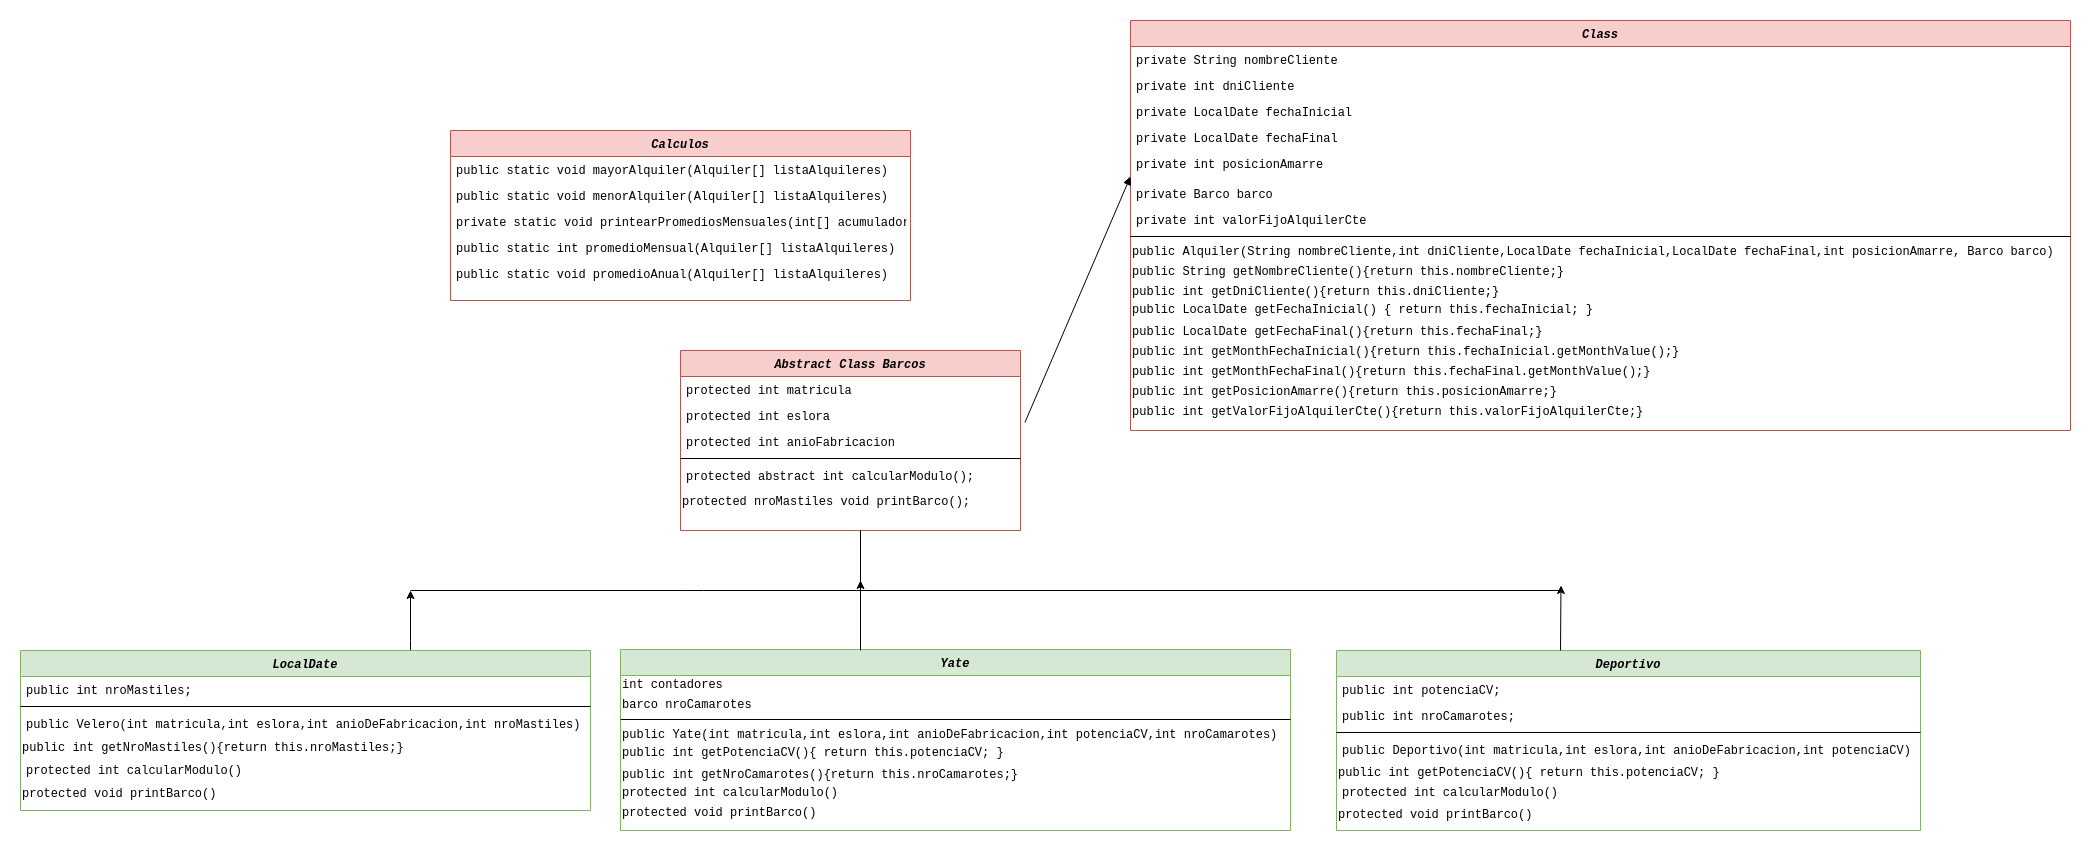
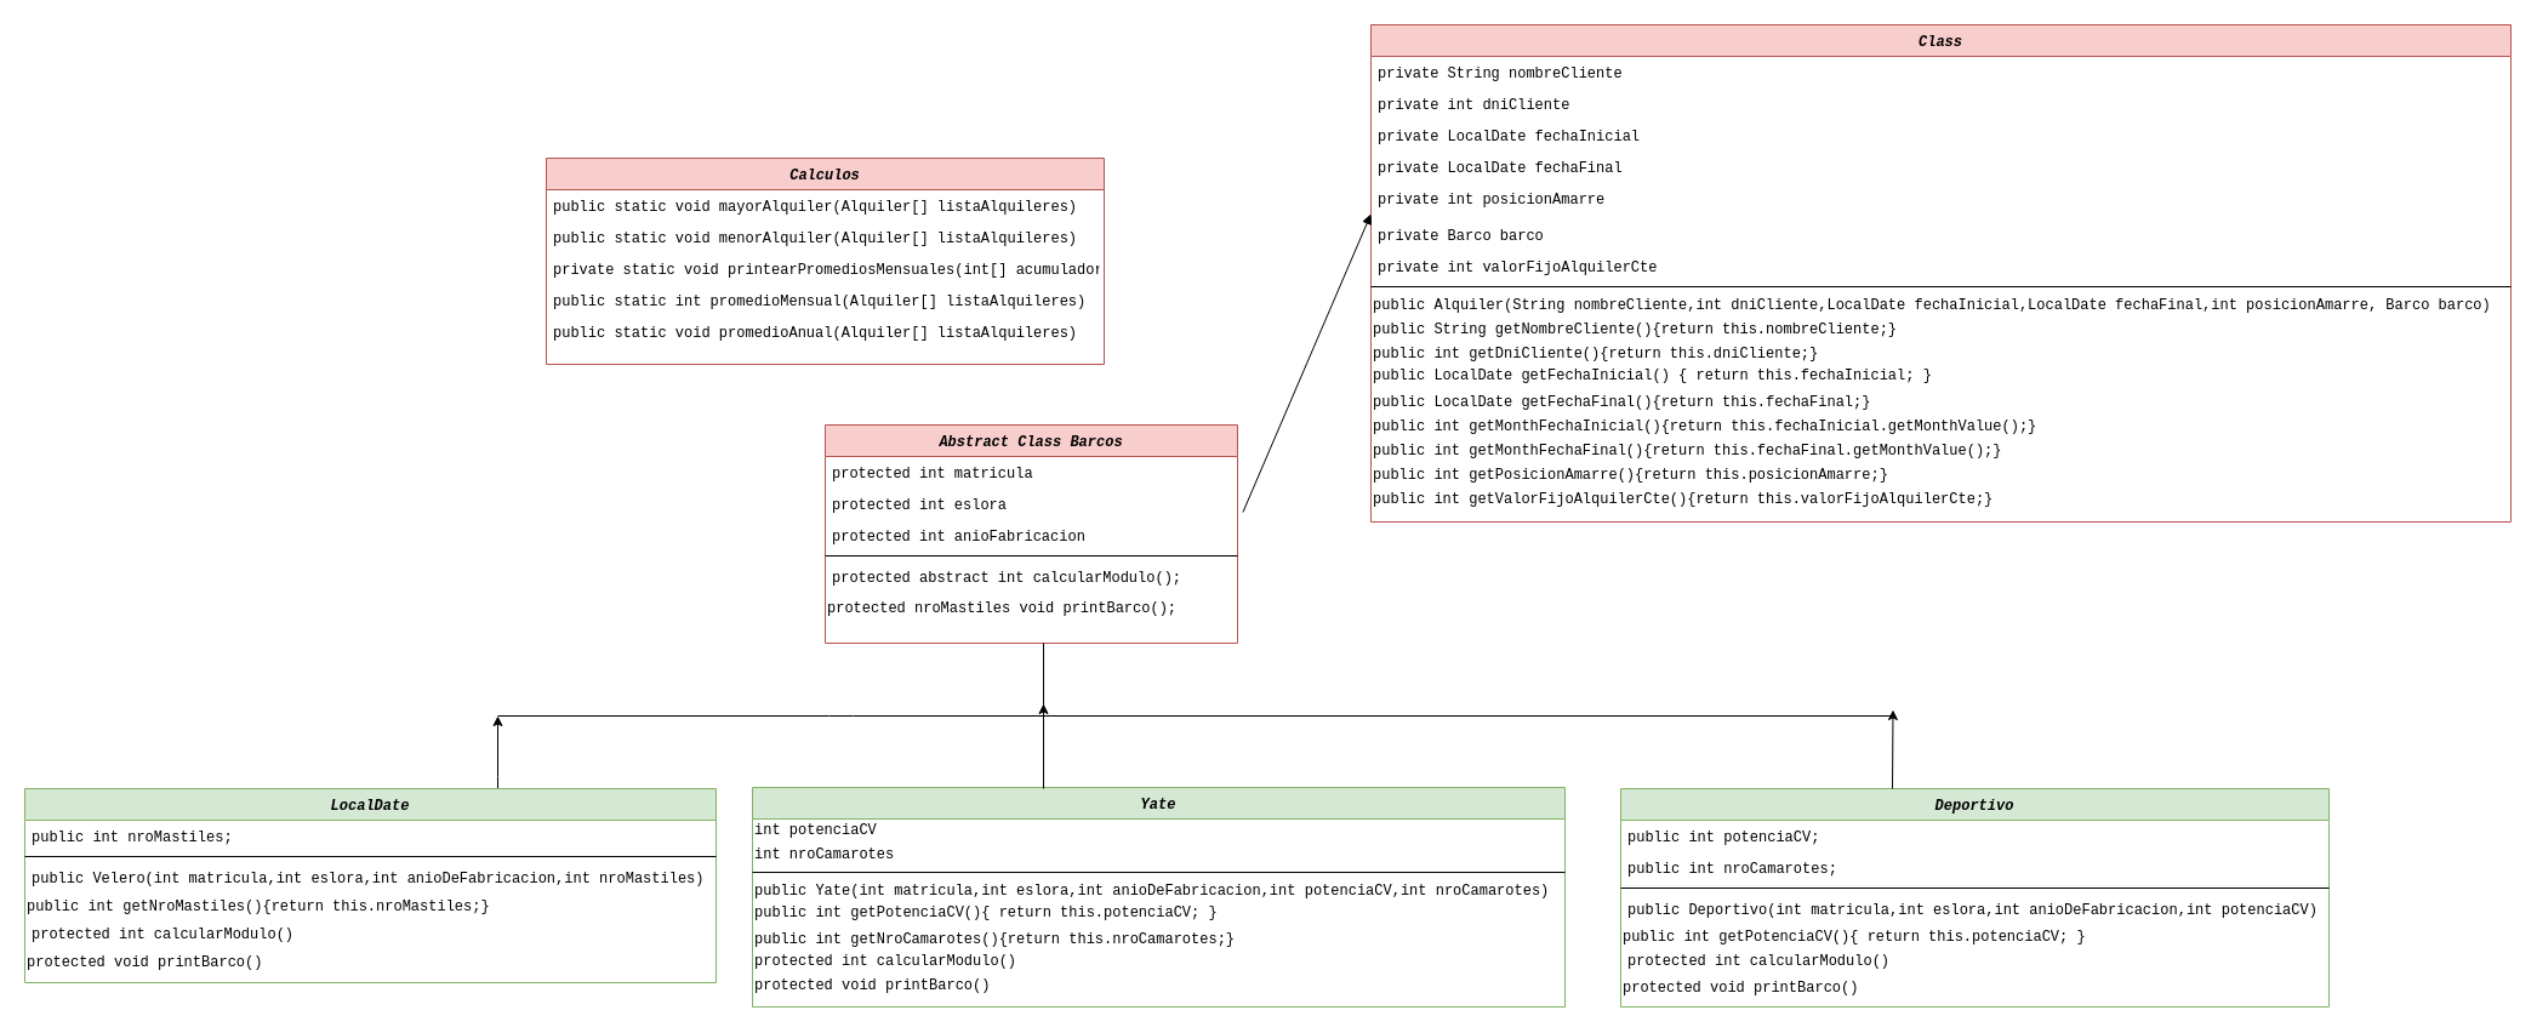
  <mxCell id="0" />
  <mxCell id="1" parent="0" />
  <mxCell id="2" value="Abstract Class Barcos" style="swimlane;fontStyle=3;align=center;verticalAlign=top;childLayout=stackLayout;horizontal=1;startSize=26;horizontalStack=0;resizeParent=1;resizeLast=0;collapsible=1;marginBottom=0;rounded=0;shadow=0;strokeWidth=1;fillColor=#f8cecc;strokeColor=#b85450;fontFamily=Courier New;" parent="1" vertex="1"><mxGeometry x="680" y="350" width="340" height="180" as="geometry"><mxRectangle x="230" y="140" width="160" height="26" as="alternateBounds" /></mxGeometry></mxCell>
  <mxCell id="3" value="protected int matricula" style="text;align=left;verticalAlign=top;spacingLeft=4;spacingRight=4;overflow=hidden;rotatable=0;points=[[0,0.5],[1,0.5]];portConstraint=eastwest;fontFamily=Courier New;" parent="2" vertex="1"><mxGeometry y="26" width="340" height="26" as="geometry" /></mxCell>
  <mxCell id="4" value="protected int eslora" style="text;align=left;verticalAlign=top;spacingLeft=4;spacingRight=4;overflow=hidden;rotatable=0;points=[[0,0.5],[1,0.5]];portConstraint=eastwest;rounded=0;shadow=0;html=0;fontFamily=Courier New;" parent="2" vertex="1"><mxGeometry y="52" width="340" height="26" as="geometry" /></mxCell>
  <mxCell id="5" value="protected int anioFabricacion" style="text;align=left;verticalAlign=top;spacingLeft=4;spacingRight=4;overflow=hidden;rotatable=0;points=[[0,0.5],[1,0.5]];portConstraint=eastwest;rounded=0;shadow=0;html=0;fontFamily=Courier New;" parent="2" vertex="1"><mxGeometry y="78" width="340" height="26" as="geometry" /></mxCell>
  <mxCell id="6" value="" style="line;html=1;strokeWidth=1;align=left;verticalAlign=middle;spacingTop=-1;spacingLeft=3;spacingRight=3;rotatable=0;labelPosition=right;points=[];portConstraint=eastwest;" parent="2" vertex="1"><mxGeometry y="104" width="340" height="8" as="geometry" /></mxCell>
  <mxCell id="7" value="protected abstract int calcularModulo();" style="text;align=left;verticalAlign=top;spacingLeft=4;spacingRight=4;overflow=hidden;rotatable=0;points=[[0,0.5],[1,0.5]];portConstraint=eastwest;fontFamily=Courier New;" parent="2" vertex="1"><mxGeometry y="112" width="340" height="26" as="geometry" /></mxCell>
  <mxCell id="8" value="protected nroMastiles void printBarco();" style="text;html=1;align=left;verticalAlign=top;resizable=0;points=[];autosize=1;fontFamily=Courier New;" parent="2" vertex="1"><mxGeometry y="138" width="340" height="20" as="geometry" /></mxCell>
  <mxCell id="9" style="edgeStyle=orthogonalEdgeStyle;rounded=0;orthogonalLoop=1;jettySize=auto;html=1;" parent="1" source="10" edge="1"><mxGeometry relative="1" as="geometry"><mxPoint x="410" y="590" as="targetPoint" /><Array as="points"><mxPoint x="410" y="640" /><mxPoint x="410" y="640" /></Array></mxGeometry></mxCell>
  <mxCell id="10" value="LocalDate" style="swimlane;fontStyle=3;align=center;verticalAlign=top;childLayout=stackLayout;horizontal=1;startSize=26;horizontalStack=0;resizeParent=1;resizeLast=0;collapsible=1;marginBottom=0;rounded=0;shadow=0;strokeWidth=1;fillColor=#d5e8d4;strokeColor=#82b366;fontFamily=Courier New;" parent="1" vertex="1"><mxGeometry x="20" y="650" width="570" height="160" as="geometry"><mxRectangle x="130" y="380" width="160" height="26" as="alternateBounds" /></mxGeometry></mxCell>
  <mxCell id="11" value="public int nroMastiles;" style="text;align=left;verticalAlign=top;spacingLeft=4;spacingRight=4;overflow=hidden;rotatable=0;points=[[0,0.5],[1,0.5]];portConstraint=eastwest;fontFamily=Courier New;" parent="10" vertex="1"><mxGeometry y="26" width="570" height="26" as="geometry" /></mxCell>
  <mxCell id="12" value="" style="line;html=1;strokeWidth=1;align=left;verticalAlign=middle;spacingTop=-1;spacingLeft=3;spacingRight=3;rotatable=0;labelPosition=right;points=[];portConstraint=eastwest;" parent="10" vertex="1"><mxGeometry y="52" width="570" height="8" as="geometry" /></mxCell>
  <mxCell id="13" value="public Velero(int matricula,int eslora,int anioDeFabricacion,int nroMastiles)" style="text;align=left;verticalAlign=top;spacingLeft=4;spacingRight=4;overflow=hidden;rotatable=0;points=[[0,0.5],[1,0.5]];portConstraint=eastwest;fontStyle=0;fontFamily=Courier New;" parent="10" vertex="1"><mxGeometry y="60" width="570" height="26" as="geometry" /></mxCell>
  <mxCell id="14" value="public int getNroMastiles(){return this.nroMastiles;}" style="text;align=left;verticalAlign=middle;resizable=0;points=[];autosize=1;fontFamily=Courier New;fontColor=#000000;" vertex="1" parent="10"><mxGeometry y="86" width="570" height="20" as="geometry" /></mxCell>
  <mxCell id="15" value="protected int calcularModulo()" style="text;align=left;verticalAlign=top;spacingLeft=4;spacingRight=4;overflow=hidden;rotatable=0;points=[[0,0.5],[1,0.5]];portConstraint=eastwest;fontFamily=Courier New;" parent="10" vertex="1"><mxGeometry y="106" width="570" height="26" as="geometry" /></mxCell>
  <mxCell id="16" value=" protected void printBarco()" style="text;align=left;verticalAlign=middle;resizable=0;points=[];autosize=1;fontFamily=Courier New;" vertex="1" parent="10"><mxGeometry y="132" width="570" height="20" as="geometry" /></mxCell>
  <mxCell id="17" value="Yate" style="swimlane;fontStyle=3;align=center;verticalAlign=top;childLayout=stackLayout;horizontal=1;startSize=26;horizontalStack=0;resizeParent=1;resizeLast=0;collapsible=1;marginBottom=0;rounded=0;shadow=0;strokeWidth=1;fillColor=#d5e8d4;strokeColor=#82b366;fontFamily=Courier New;" parent="1" vertex="1"><mxGeometry x="620" y="649" width="670" height="181" as="geometry"><mxRectangle x="340" y="380" width="170" height="26" as="alternateBounds" /></mxGeometry></mxCell>
- <mxCell id="18" value="&lt;span style=&quot;&quot;&gt;int contadores&lt;/span&gt;" style="text;html=1;align=left;verticalAlign=middle;resizable=0;points=[];autosize=1;fontColor=#000000;fontFamily=Courier New;" vertex="1" parent="17"><mxGeometry y="26" width="670" height="20" as="geometry" /></mxCell>
- <mxCell id="19" value="&lt;span style=&quot;&quot;&gt;barco nroCamarotes&lt;/span&gt;" style="text;html=1;align=left;verticalAlign=middle;resizable=0;points=[];autosize=1;fontColor=#000000;fontFamily=Courier New;" vertex="1" parent="17"><mxGeometry y="46" width="670" height="20" as="geometry" /></mxCell>
+ <mxCell id="18" value="&lt;span style=&quot;&quot;&gt;int potenciaCV&lt;/span&gt;" style="text;html=1;align=left;verticalAlign=middle;resizable=0;points=[];autosize=1;fontColor=#000000;fontFamily=Courier New;" vertex="1" parent="17"><mxGeometry y="26" width="670" height="20" as="geometry" /></mxCell>
+ <mxCell id="19" value="&lt;span style=&quot;&quot;&gt;int nroCamarotes&lt;/span&gt;" style="text;html=1;align=left;verticalAlign=middle;resizable=0;points=[];autosize=1;fontColor=#000000;fontFamily=Courier New;" vertex="1" parent="17"><mxGeometry y="46" width="670" height="20" as="geometry" /></mxCell>
  <mxCell id="20" value="" style="line;html=1;strokeWidth=1;align=left;verticalAlign=middle;spacingTop=-1;spacingLeft=3;spacingRight=3;rotatable=0;labelPosition=right;points=[];portConstraint=eastwest;" parent="17" vertex="1"><mxGeometry y="66" width="670" height="8" as="geometry" /></mxCell>
  <mxCell id="21" value="public Yate(int matricula,int eslora,int anioDeFabricacion,int potenciaCV,int nroCamarotes)" style="text;align=left;verticalAlign=middle;resizable=0;points=[];autosize=1;fontColor=#000000;fontFamily=Courier New;" vertex="1" parent="17"><mxGeometry y="74" width="670" height="20" as="geometry" /></mxCell>
  <mxCell id="22" value="public int getPotenciaCV(){ return this.potenciaCV; }" style="text;html=1;align=left;verticalAlign=middle;resizable=0;points=[];autosize=1;fontColor=#000000;fontFamily=Courier New;" vertex="1" parent="17"><mxGeometry y="94" width="670" height="20" as="geometry" /></mxCell>
  <mxCell id="23" value="public int getNroCamarotes(){return this.nroCamarotes;}" style="text;align=left;verticalAlign=middle;resizable=0;points=[];autosize=1;fontColor=#000000;fontFamily=Courier New;" vertex="1" parent="17"><mxGeometry y="114" width="670" height="20" as="geometry" /></mxCell>
  <mxCell id="24" value="&lt;span style=&quot;&quot;&gt;protected int calcularModulo()&lt;/span&gt;" style="text;html=1;align=left;verticalAlign=middle;resizable=0;points=[];autosize=1;fontColor=#000000;fontFamily=Courier New;" vertex="1" parent="17"><mxGeometry y="134" width="670" height="20" as="geometry" /></mxCell>
  <mxCell id="25" value="protected void printBarco()" style="text;html=1;align=left;verticalAlign=middle;resizable=0;points=[];autosize=1;fontColor=#000000;fontFamily=Courier New;" vertex="1" parent="17"><mxGeometry y="154" width="670" height="20" as="geometry" /></mxCell>
  <mxCell id="26" value="Class" style="swimlane;fontStyle=3;align=center;verticalAlign=top;childLayout=stackLayout;horizontal=1;startSize=26;horizontalStack=0;resizeParent=1;resizeLast=0;collapsible=1;marginBottom=0;rounded=0;shadow=0;strokeWidth=1;fillColor=#f8cecc;strokeColor=#b85450;fontFamily=Courier New;" parent="1" vertex="1"><mxGeometry x="1130" y="20" width="940" height="410" as="geometry"><mxRectangle x="550" y="140" width="160" height="26" as="alternateBounds" /></mxGeometry></mxCell>
  <mxCell id="27" value="private String nombreCliente" style="text;align=left;verticalAlign=top;spacingLeft=4;spacingRight=4;overflow=hidden;rotatable=0;points=[[0,0.5],[1,0.5]];portConstraint=eastwest;fontFamily=Courier New;" parent="26" vertex="1"><mxGeometry y="26" width="940" height="26" as="geometry" /></mxCell>
  <mxCell id="28" value="private int dniCliente" style="text;align=left;verticalAlign=top;spacingLeft=4;spacingRight=4;overflow=hidden;rotatable=0;points=[[0,0.5],[1,0.5]];portConstraint=eastwest;rounded=0;shadow=0;html=0;fontFamily=Courier New;" parent="26" vertex="1"><mxGeometry y="52" width="940" height="26" as="geometry" /></mxCell>
  <mxCell id="29" value="private LocalDate fechaInicial" style="text;align=left;verticalAlign=top;spacingLeft=4;spacingRight=4;overflow=hidden;rotatable=0;points=[[0,0.5],[1,0.5]];portConstraint=eastwest;rounded=0;shadow=0;html=0;fontFamily=Courier New;" parent="26" vertex="1"><mxGeometry y="78" width="940" height="26" as="geometry" /></mxCell>
  <mxCell id="30" value="private LocalDate fechaFinal" style="text;align=left;verticalAlign=top;spacingLeft=4;spacingRight=4;overflow=hidden;rotatable=0;points=[[0,0.5],[1,0.5]];portConstraint=eastwest;rounded=0;shadow=0;html=0;fontFamily=Courier New;" parent="26" vertex="1"><mxGeometry y="104" width="940" height="26" as="geometry" /></mxCell>
  <mxCell id="31" value="private int posicionAmarre" style="text;align=left;verticalAlign=top;spacingLeft=4;spacingRight=4;overflow=hidden;rotatable=0;points=[[0,0.5],[1,0.5]];portConstraint=eastwest;rounded=0;shadow=0;html=0;fontFamily=Courier New;" parent="26" vertex="1"><mxGeometry y="130" width="940" height="30" as="geometry" /></mxCell>
  <mxCell id="32" value="private Barco barco" style="text;align=left;verticalAlign=top;spacingLeft=4;spacingRight=4;overflow=hidden;rotatable=0;points=[[0,0.5],[1,0.5]];portConstraint=eastwest;fontFamily=Courier New;" parent="26" vertex="1"><mxGeometry y="160" width="940" height="26" as="geometry" /></mxCell>
  <mxCell id="33" value="private int valorFijoAlquilerCte" style="text;align=left;verticalAlign=top;spacingLeft=4;spacingRight=4;overflow=hidden;rotatable=0;points=[[0,0.5],[1,0.5]];portConstraint=eastwest;fontFamily=Courier New;" parent="26" vertex="1"><mxGeometry y="186" width="940" height="26" as="geometry" /></mxCell>
  <mxCell id="34" value="" style="line;html=1;strokeWidth=1;align=left;verticalAlign=middle;spacingTop=-1;spacingLeft=3;spacingRight=3;rotatable=0;labelPosition=right;points=[];portConstraint=eastwest;" parent="26" vertex="1"><mxGeometry y="212" width="940" height="8" as="geometry" /></mxCell>
  <mxCell id="35" value="public Alquiler(String nombreCliente,int dniCliente,LocalDate fechaInicial,LocalDate fechaFinal,int posicionAmarre, Barco barco)" style="text;align=left;verticalAlign=middle;resizable=0;points=[];autosize=1;fontColor=#000000;fontFamily=Courier New;" vertex="1" parent="26"><mxGeometry y="220" width="940" height="20" as="geometry" /></mxCell>
  <mxCell id="36" value="public String getNombreCliente(){return this.nombreCliente;}" style="text;align=left;verticalAlign=middle;resizable=0;points=[];autosize=1;fontColor=#000000;fontFamily=Courier New;" vertex="1" parent="26"><mxGeometry y="240" width="940" height="20" as="geometry" /></mxCell>
  <mxCell id="37" value="public int getDniCliente(){return this.dniCliente;}" style="text;align=left;verticalAlign=middle;resizable=0;points=[];autosize=1;fontColor=#000000;fontFamily=Courier New;" vertex="1" parent="26"><mxGeometry y="260" width="940" height="20" as="geometry" /></mxCell>
  <mxCell id="38" value="&lt;span style=&quot;&quot;&gt;public LocalDate getFechaInicial() { return this.fechaInicial; }&lt;/span&gt;" style="text;html=1;align=left;verticalAlign=middle;resizable=0;points=[];autosize=1;fontColor=#000000;fontFamily=Courier New;" vertex="1" parent="26"><mxGeometry y="280" width="940" height="20" as="geometry" /></mxCell>
  <mxCell id="39" value="public LocalDate getFechaFinal(){return this.fechaFinal;}" style="text;align=left;verticalAlign=middle;resizable=0;points=[];autosize=1;fontColor=#000000;fontFamily=Courier New;" vertex="1" parent="26"><mxGeometry y="300" width="940" height="20" as="geometry" /></mxCell>
  <mxCell id="40" value="public int getMonthFechaInicial(){return this.fechaInicial.getMonthValue();}" style="text;align=left;verticalAlign=middle;resizable=0;points=[];autosize=1;fontColor=#000000;fontFamily=Courier New;" vertex="1" parent="26"><mxGeometry y="320" width="940" height="20" as="geometry" /></mxCell>
  <mxCell id="41" value="public int getMonthFechaFinal(){return this.fechaFinal.getMonthValue();}" style="text;align=left;verticalAlign=middle;resizable=0;points=[];autosize=1;fontColor=#000000;fontFamily=Courier New;" vertex="1" parent="26"><mxGeometry y="340" width="940" height="20" as="geometry" /></mxCell>
  <mxCell id="42" value="public int getPosicionAmarre(){return this.posicionAmarre;}" style="text;align=left;verticalAlign=middle;resizable=0;points=[];autosize=1;fontColor=#000000;fontFamily=Courier New;" vertex="1" parent="26"><mxGeometry y="360" width="940" height="20" as="geometry" /></mxCell>
  <mxCell id="43" value="public int getValorFijoAlquilerCte(){return this.valorFijoAlquilerCte;}" style="text;align=left;verticalAlign=middle;resizable=0;points=[];autosize=1;fontColor=#000000;fontFamily=Courier New;" vertex="1" parent="26"><mxGeometry y="380" width="940" height="20" as="geometry" /></mxCell>
  <mxCell id="44" value="Deportivo" style="swimlane;fontStyle=3;align=center;verticalAlign=top;childLayout=stackLayout;horizontal=1;startSize=26;horizontalStack=0;resizeParent=1;resizeLast=0;collapsible=1;marginBottom=0;rounded=0;shadow=0;strokeWidth=1;fillColor=#d5e8d4;strokeColor=#82b366;fontFamily=Courier New;" parent="1" vertex="1"><mxGeometry x="1336" y="650" width="584" height="180" as="geometry"><mxRectangle x="130" y="380" width="160" height="26" as="alternateBounds" /></mxGeometry></mxCell>
  <mxCell id="45" value="public int potenciaCV;" style="text;align=left;verticalAlign=top;spacingLeft=4;spacingRight=4;overflow=hidden;rotatable=0;points=[[0,0.5],[1,0.5]];portConstraint=eastwest;fontFamily=Courier New;" parent="44" vertex="1"><mxGeometry y="26" width="584" height="26" as="geometry" /></mxCell>
  <mxCell id="46" value="public int nroCamarotes;" style="text;align=left;verticalAlign=top;spacingLeft=4;spacingRight=4;overflow=hidden;rotatable=0;points=[[0,0.5],[1,0.5]];portConstraint=eastwest;rounded=0;shadow=0;html=0;fontFamily=Courier New;" parent="44" vertex="1"><mxGeometry y="52" width="584" height="26" as="geometry" /></mxCell>
  <mxCell id="47" value="" style="line;html=1;strokeWidth=1;align=left;verticalAlign=middle;spacingTop=-1;spacingLeft=3;spacingRight=3;rotatable=0;labelPosition=right;points=[];portConstraint=eastwest;" parent="44" vertex="1"><mxGeometry y="78" width="584" height="8" as="geometry" /></mxCell>
  <mxCell id="48" value="public Deportivo(int matricula,int eslora,int anioDeFabricacion,int potenciaCV)" style="text;align=left;verticalAlign=top;spacingLeft=4;spacingRight=4;overflow=hidden;rotatable=0;points=[[0,0.5],[1,0.5]];portConstraint=eastwest;fontStyle=0;fontFamily=Courier New;" parent="44" vertex="1"><mxGeometry y="86" width="584" height="22" as="geometry" /></mxCell>
  <mxCell id="49" value="public int getPotenciaCV(){ return this.potenciaCV; }" style="text;align=left;verticalAlign=top;resizable=0;points=[];autosize=1;fontColor=#000000;fontFamily=Courier New;" vertex="1" parent="44"><mxGeometry y="108" width="584" height="20" as="geometry" /></mxCell>
  <mxCell id="50" value="protected int calcularModulo()" style="text;align=left;verticalAlign=top;spacingLeft=4;spacingRight=4;overflow=hidden;rotatable=0;points=[[0,0.5],[1,0.5]];portConstraint=eastwest;fontFamily=Courier New;" parent="44" vertex="1"><mxGeometry y="128" width="584" height="22" as="geometry" /></mxCell>
  <mxCell id="51" value="protected void printBarco()" style="text;align=left;verticalAlign=top;resizable=0;points=[];autosize=1;fontColor=#000000;fontFamily=Courier New;" vertex="1" parent="44"><mxGeometry y="150" width="584" height="20" as="geometry" /></mxCell>
  <mxCell id="52" value="" style="endArrow=none;html=1;" parent="1" edge="1"><mxGeometry width="50" height="50" relative="1" as="geometry"><mxPoint x="410" y="590" as="sourcePoint" /><mxPoint x="1560" y="590" as="targetPoint" /><Array as="points"><mxPoint x="693" y="590" /></Array></mxGeometry></mxCell>
  <mxCell id="53" value="" style="endArrow=none;html=1;" parent="1" edge="1"><mxGeometry width="50" height="50" relative="1" as="geometry"><mxPoint x="860" y="590" as="sourcePoint" /><mxPoint x="860" y="530" as="targetPoint" /></mxGeometry></mxCell>
  <mxCell id="54" value="" style="endArrow=block;html=1;entryX=0;entryY=-0.154;entryDx=0;entryDy=0;entryPerimeter=0;exitX=1.013;exitY=0.769;exitDx=0;exitDy=0;exitPerimeter=0;" parent="1" source="4" target="32" edge="1"><mxGeometry width="50" height="50" relative="1" as="geometry"><mxPoint x="703" y="460" as="sourcePoint" /><mxPoint x="790" y="420" as="targetPoint" /></mxGeometry></mxCell>
  <mxCell id="55" value="Calculos" style="swimlane;fontStyle=3;align=center;verticalAlign=top;childLayout=stackLayout;horizontal=1;startSize=26;horizontalStack=0;resizeParent=1;resizeLast=0;collapsible=1;marginBottom=0;rounded=0;shadow=0;strokeWidth=1;fillColor=#f8cecc;strokeColor=#b85450;fontFamily=Courier New;" parent="1" vertex="1"><mxGeometry x="450" y="130" width="460" height="170" as="geometry"><mxRectangle x="550" y="140" width="160" height="26" as="alternateBounds" /></mxGeometry></mxCell>
  <mxCell id="56" value="public static void mayorAlquiler(Alquiler[] listaAlquileres)" style="text;align=left;verticalAlign=top;spacingLeft=4;spacingRight=4;overflow=hidden;rotatable=0;points=[[0,0.5],[1,0.5]];portConstraint=eastwest;rounded=0;shadow=0;html=0;fontFamily=Courier New;" parent="55" vertex="1"><mxGeometry y="26" width="460" height="26" as="geometry" /></mxCell>
  <mxCell id="57" value="public static void menorAlquiler(Alquiler[] listaAlquileres)" style="text;align=left;verticalAlign=top;spacingLeft=4;spacingRight=4;overflow=hidden;rotatable=0;points=[[0,0.5],[1,0.5]];portConstraint=eastwest;rounded=0;shadow=0;html=0;fontFamily=Courier New;" parent="55" vertex="1"><mxGeometry y="52" width="460" height="26" as="geometry" /></mxCell>
  <mxCell id="58" value="private static void printearPromediosMensuales(int[] acumuladores, int[] contadores)" style="text;align=left;verticalAlign=top;spacingLeft=4;spacingRight=4;overflow=hidden;rotatable=0;points=[[0,0.5],[1,0.5]];portConstraint=eastwest;rounded=0;shadow=0;html=0;fontFamily=Courier New;" parent="55" vertex="1"><mxGeometry y="78" width="460" height="26" as="geometry" /></mxCell>
  <mxCell id="59" value="public static int promedioMensual(Alquiler[] listaAlquileres)" style="text;align=left;verticalAlign=top;spacingLeft=4;spacingRight=4;overflow=hidden;rotatable=0;points=[[0,0.5],[1,0.5]];portConstraint=eastwest;rounded=0;shadow=0;html=0;fontFamily=Courier New;" parent="55" vertex="1"><mxGeometry y="104" width="460" height="26" as="geometry" /></mxCell>
  <mxCell id="60" value="public static void promedioAnual(Alquiler[] listaAlquileres)" style="text;align=left;verticalAlign=top;spacingLeft=4;spacingRight=4;overflow=hidden;rotatable=0;points=[[0,0.5],[1,0.5]];portConstraint=eastwest;fontFamily=Courier New;" parent="55" vertex="1"><mxGeometry y="130" width="460" height="26" as="geometry" /></mxCell>
  <mxCell id="61" value="" style="endArrow=classic;html=1;" edge="1" parent="1"><mxGeometry width="50" height="50" relative="1" as="geometry"><mxPoint x="860" y="650" as="sourcePoint" /><mxPoint x="860" y="580" as="targetPoint" /></mxGeometry></mxCell>
  <mxCell id="62" value="" style="endArrow=classic;html=1;" edge="1" parent="1"><mxGeometry width="50" height="50" relative="1" as="geometry"><mxPoint x="1560" y="650" as="sourcePoint" /><mxPoint x="1560.5" y="585" as="targetPoint" /></mxGeometry></mxCell>
